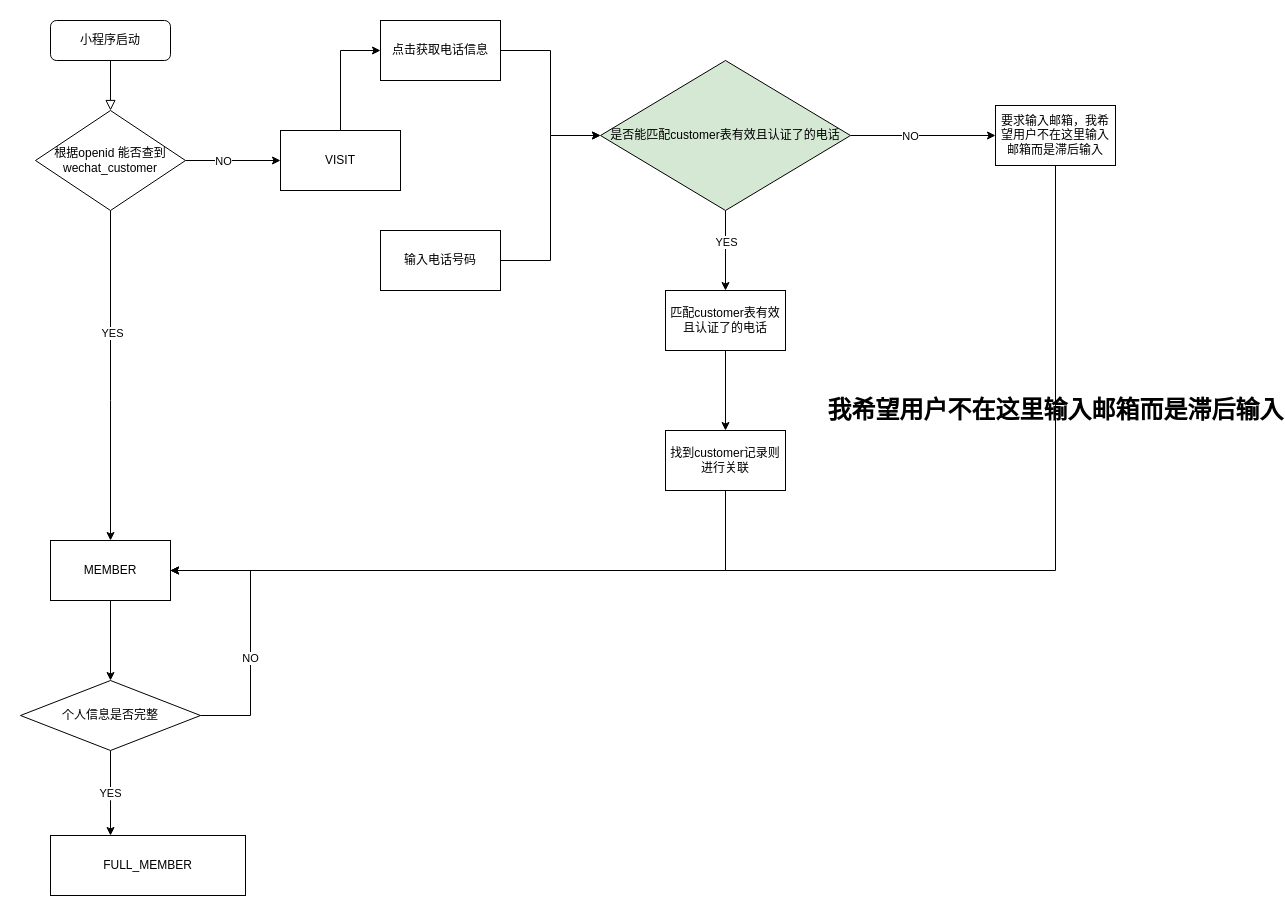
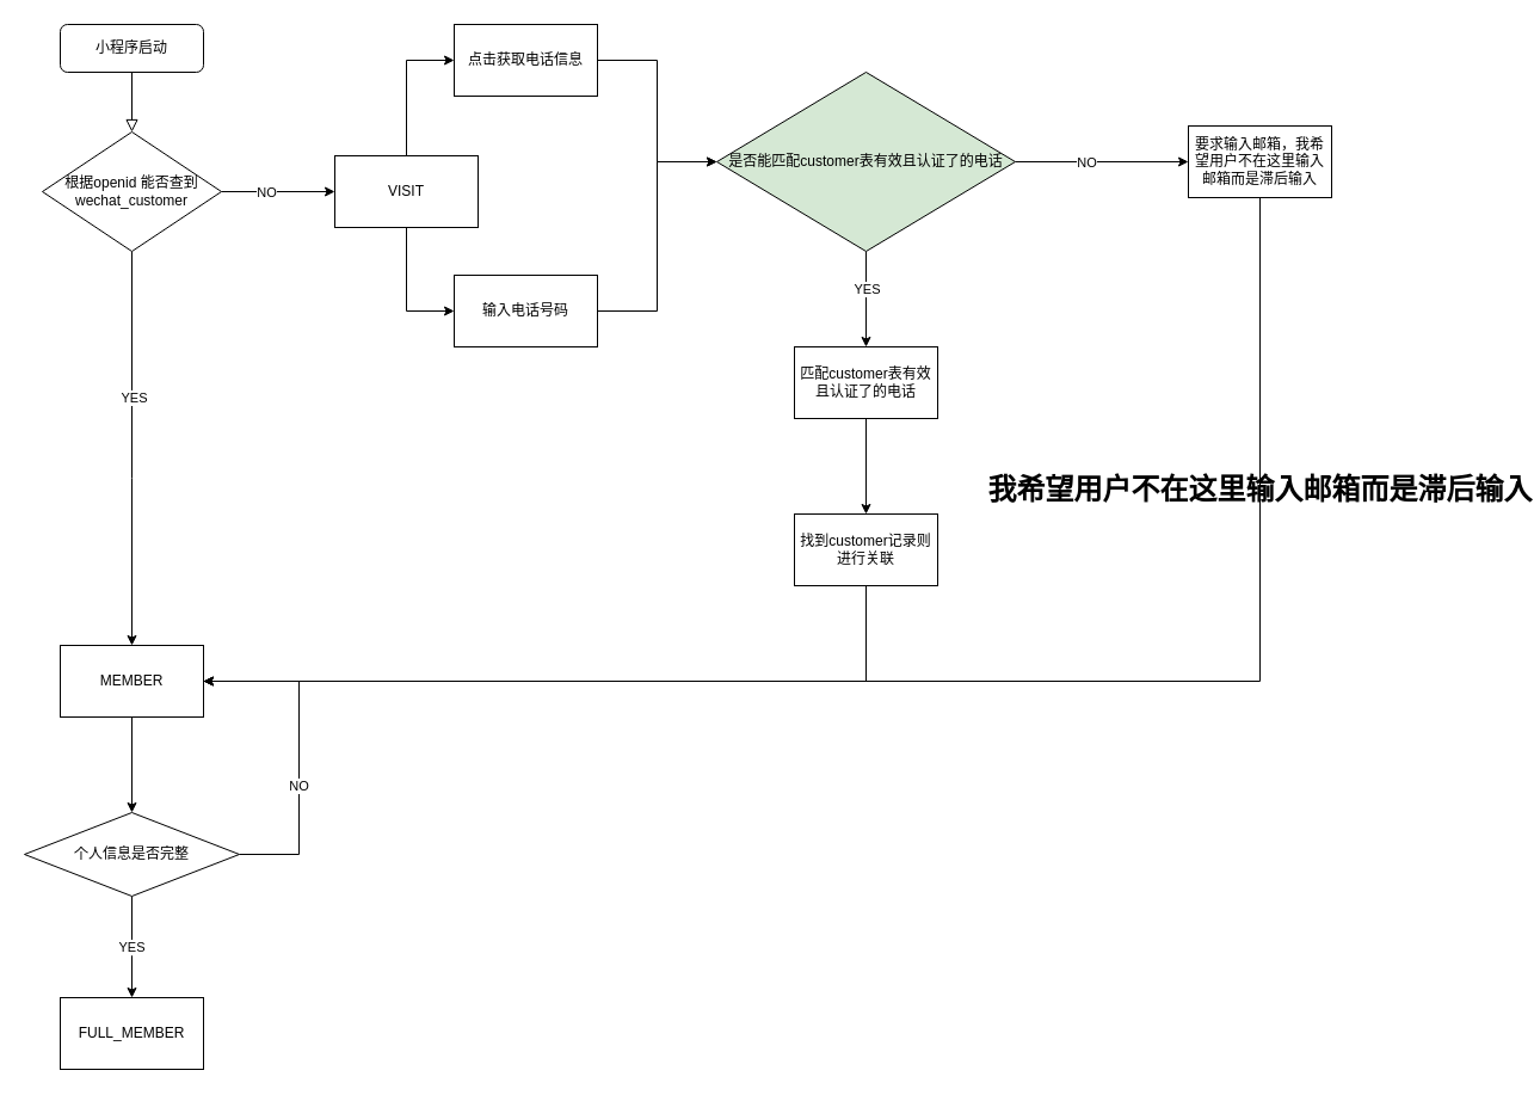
  <mxCell id="0" />
  <mxCell id="1" parent="0" />
  <mxCell id="2" value="" style="rounded=0;html=1;jettySize=auto;orthogonalLoop=1;fontSize=11;endArrow=block;endFill=0;endSize=8;strokeWidth=1;shadow=0;labelBackgroundColor=none;edgeStyle=orthogonalEdgeStyle;entryX=0.5;entryY=0;entryDx=0;entryDy=0;" parent="1" source="3" target="8" edge="1"><mxGeometry relative="1" as="geometry"><mxPoint x="110" y="110" as="targetPoint" /></mxGeometry></mxCell>
  <mxCell id="3" value="小程序启动" style="rounded=1;whiteSpace=wrap;html=1;fontSize=12;glass=0;strokeWidth=1;shadow=0;" parent="1" vertex="1"><mxGeometry x="50" y="20" width="120" height="40" as="geometry" /></mxCell>
  <mxCell id="4" value="" style="edgeStyle=orthogonalEdgeStyle;rounded=0;orthogonalLoop=1;jettySize=auto;html=1;" edge="1" parent="1" source="8" target="11"><mxGeometry relative="1" as="geometry" /></mxCell>
  <mxCell id="5" value="NO" style="edgeLabel;html=1;align=center;verticalAlign=middle;resizable=0;points=[];" vertex="1" connectable="0" parent="4"><mxGeometry x="-0.221" relative="1" as="geometry"><mxPoint as="offset" /></mxGeometry></mxCell>
  <mxCell id="6" value="" style="edgeStyle=orthogonalEdgeStyle;rounded=0;orthogonalLoop=1;jettySize=auto;html=1;" edge="1" parent="1" source="8" target="28"><mxGeometry relative="1" as="geometry"><Array as="points"><mxPoint x="110" y="400" /><mxPoint x="110" y="400" /></Array></mxGeometry></mxCell>
  <mxCell id="7" value="YES" style="edgeLabel;html=1;align=center;verticalAlign=middle;resizable=0;points=[];" vertex="1" connectable="0" parent="6"><mxGeometry x="-0.26" y="1" relative="1" as="geometry"><mxPoint as="offset" /></mxGeometry></mxCell>
  <mxCell id="8" value="根据openid 能否查到&lt;br&gt;wechat_customer" style="rhombus;whiteSpace=wrap;html=1;" vertex="1" parent="1"><mxGeometry x="35" y="110" width="150" height="100" as="geometry" /></mxCell>
  <mxCell id="9" value="" style="edgeStyle=orthogonalEdgeStyle;rounded=0;orthogonalLoop=1;jettySize=auto;html=1;" edge="1" parent="1" source="11" target="13"><mxGeometry relative="1" as="geometry"><Array as="points"><mxPoint x="340" y="50" /></Array></mxGeometry></mxCell>
+ <mxCell id="10" value="" style="edgeStyle=orthogonalEdgeStyle;rounded=0;orthogonalLoop=1;jettySize=auto;html=1;entryX=0;entryY=0.5;entryDx=0;entryDy=0;" edge="1" parent="1" source="11" target="15"><mxGeometry relative="1" as="geometry" /></mxCell>
  <mxCell id="11" value="VISIT" style="whiteSpace=wrap;html=1;" vertex="1" parent="1"><mxGeometry x="280" y="130" width="120" height="60" as="geometry" /></mxCell>
  <mxCell id="12" value="" style="edgeStyle=orthogonalEdgeStyle;rounded=0;orthogonalLoop=1;jettySize=auto;html=1;entryX=0;entryY=0.5;entryDx=0;entryDy=0;" edge="1" parent="1" source="13" target="24"><mxGeometry relative="1" as="geometry"><mxPoint x="600" y="50" as="targetPoint" /></mxGeometry></mxCell>
  <mxCell id="13" value="点击获取电话信息" style="whiteSpace=wrap;html=1;" vertex="1" parent="1"><mxGeometry x="380" y="20" width="120" height="60" as="geometry" /></mxCell>
  <mxCell id="14" style="edgeStyle=orthogonalEdgeStyle;rounded=0;orthogonalLoop=1;jettySize=auto;html=1;entryX=0;entryY=0.5;entryDx=0;entryDy=0;" edge="1" parent="1" source="15" target="24"><mxGeometry relative="1" as="geometry"><mxPoint x="590" y="260" as="targetPoint" /></mxGeometry></mxCell>
  <mxCell id="15" value="输入电话号码" style="whiteSpace=wrap;html=1;" vertex="1" parent="1"><mxGeometry x="380" y="230" width="120" height="60" as="geometry" /></mxCell>
  <mxCell id="16" value="" style="edgeStyle=orthogonalEdgeStyle;rounded=0;orthogonalLoop=1;jettySize=auto;html=1;" edge="1" parent="1" source="17" target="19"><mxGeometry relative="1" as="geometry" /></mxCell>
  <mxCell id="17" value="匹配customer表有效且认证了的电话" style="whiteSpace=wrap;html=1;" vertex="1" parent="1"><mxGeometry x="665" y="290" width="120" height="60" as="geometry" /></mxCell>
  <mxCell id="18" style="edgeStyle=orthogonalEdgeStyle;rounded=0;orthogonalLoop=1;jettySize=auto;html=1;" edge="1" parent="1" source="19" target="28"><mxGeometry relative="1" as="geometry"><Array as="points"><mxPoint x="725" y="570" /></Array></mxGeometry></mxCell>
  <mxCell id="19" value="找到customer记录则进行关联" style="whiteSpace=wrap;html=1;" vertex="1" parent="1"><mxGeometry x="665" y="430" width="120" height="60" as="geometry" /></mxCell>
  <mxCell id="20" value="" style="edgeStyle=orthogonalEdgeStyle;rounded=0;orthogonalLoop=1;jettySize=auto;html=1;" edge="1" parent="1" source="24" target="26"><mxGeometry relative="1" as="geometry" /></mxCell>
  <mxCell id="21" value="NO" style="edgeLabel;html=1;align=center;verticalAlign=middle;resizable=0;points=[];" vertex="1" connectable="0" parent="20"><mxGeometry x="-0.186" relative="1" as="geometry"><mxPoint as="offset" /></mxGeometry></mxCell>
  <mxCell id="22" value="" style="edgeStyle=orthogonalEdgeStyle;rounded=0;orthogonalLoop=1;jettySize=auto;html=1;entryX=0.5;entryY=0;entryDx=0;entryDy=0;" edge="1" parent="1" source="24" target="17"><mxGeometry relative="1" as="geometry"><mxPoint x="725" y="335" as="targetPoint" /></mxGeometry></mxCell>
  <mxCell id="23" value="YES" style="edgeLabel;html=1;align=center;verticalAlign=middle;resizable=0;points=[];" vertex="1" connectable="0" parent="22"><mxGeometry x="-0.216" relative="1" as="geometry"><mxPoint as="offset" /></mxGeometry></mxCell>
  <mxCell id="24" value="&lt;span&gt;是否能匹配customer表有效且认证了的电话&lt;/span&gt;" style="rhombus;whiteSpace=wrap;html=1;fillColor=#d5e8d4;" vertex="1" parent="1"><mxGeometry x="600" y="60" width="250" height="150" as="geometry" /></mxCell>
  <mxCell id="25" value="" style="edgeStyle=orthogonalEdgeStyle;rounded=0;orthogonalLoop=1;jettySize=auto;html=1;startArrow=none;entryX=1;entryY=0.5;entryDx=0;entryDy=0;" edge="1" parent="1" target="28"><mxGeometry relative="1" as="geometry"><mxPoint x="170" y="570" as="sourcePoint" /><mxPoint x="110" y="310" as="targetPoint" /><Array as="points"><mxPoint x="210" y="570" /><mxPoint x="210" y="570" /></Array></mxGeometry></mxCell>
  <mxCell id="26" value="要求输入邮箱，我希望用户不在这里输入邮箱而是滞后输入" style="whiteSpace=wrap;html=1;" vertex="1" parent="1"><mxGeometry x="995" y="105" width="120" height="60" as="geometry" /></mxCell>
  <mxCell id="27" value="" style="edgeStyle=orthogonalEdgeStyle;rounded=0;orthogonalLoop=1;jettySize=auto;html=1;entryX=0.5;entryY=0;entryDx=0;entryDy=0;" edge="1" parent="1" source="28" target="33"><mxGeometry relative="1" as="geometry"><mxPoint x="380" y="640" as="targetPoint" /></mxGeometry></mxCell>
  <mxCell id="28" value="MEMBER" style="whiteSpace=wrap;html=1;" vertex="1" parent="1"><mxGeometry x="50" y="540" width="120" height="60" as="geometry" /></mxCell>
  <mxCell id="29" value="" style="edgeStyle=orthogonalEdgeStyle;rounded=0;orthogonalLoop=1;jettySize=auto;html=1;endArrow=none;" edge="1" parent="1" source="26" target="28"><mxGeometry relative="1" as="geometry"><mxPoint x="1055" y="165" as="sourcePoint" /><mxPoint x="110" y="330" as="targetPoint" /><Array as="points"><mxPoint x="1055" y="570" /></Array></mxGeometry></mxCell>
  <mxCell id="30" value="YES" style="edgeStyle=orthogonalEdgeStyle;rounded=0;orthogonalLoop=1;jettySize=auto;html=1;" edge="1" parent="1" source="33" target="34"><mxGeometry relative="1" as="geometry"><Array as="points"><mxPoint x="110" y="800" /><mxPoint x="110" y="800" /></Array></mxGeometry></mxCell>
  <mxCell id="31" value="" style="edgeStyle=orthogonalEdgeStyle;rounded=0;orthogonalLoop=1;jettySize=auto;html=1;" edge="1" parent="1" source="33"><mxGeometry relative="1" as="geometry"><mxPoint x="170" y="570" as="targetPoint" /><Array as="points"><mxPoint x="250" y="715" /><mxPoint x="250" y="570" /></Array></mxGeometry></mxCell>
  <mxCell id="32" value="NO" style="edgeLabel;html=1;align=center;verticalAlign=middle;resizable=0;points=[];" vertex="1" connectable="0" parent="31"><mxGeometry x="-0.218" y="1" relative="1" as="geometry"><mxPoint as="offset" /></mxGeometry></mxCell>
  <mxCell id="33" value="个人信息是否完整" style="rhombus;whiteSpace=wrap;html=1;" vertex="1" parent="1"><mxGeometry x="20" y="680" width="180" height="70" as="geometry" /></mxCell>
- <mxCell id="34" value="FULL_MEMBER" style="whiteSpace=wrap;html=1;" vertex="1" parent="1"><mxGeometry x="50" y="835" width="195" height="60" as="geometry" /></mxCell>
+ <mxCell id="34" value="FULL_MEMBER" style="whiteSpace=wrap;html=1;" vertex="1" parent="1"><mxGeometry x="50" y="835" width="120" height="60" as="geometry" /></mxCell>
  <mxCell id="35" value="我希望用户不在这里输入邮箱而是滞后输入" style="text;strokeColor=none;fillColor=none;html=1;fontSize=24;fontStyle=1;verticalAlign=middle;align=center;" vertex="1" parent="1"><mxGeometry x="1005" y="390" width="100" height="40" as="geometry" /></mxCell>
